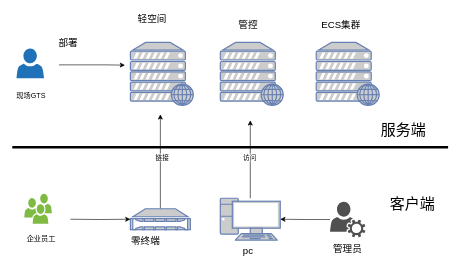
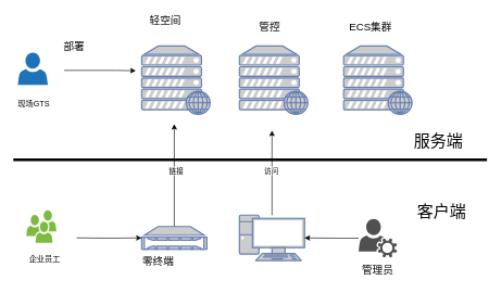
  <mxCell id="0" />
  <mxCell id="1" parent="0" />
  <mxCell id="2" value="" style="fontColor=#0066CC;verticalAlign=top;verticalLabelPosition=bottom;labelPosition=center;align=center;html=1;outlineConnect=0;fillColor=#CCCCCC;strokeColor=#6881B3;gradientColor=none;gradientDirection=north;strokeWidth=2;shape=mxgraph.networks.web_server;" vertex="1" parent="1"><mxGeometry x="217" y="70" width="105" height="105" as="geometry" /></mxCell>
  <mxCell id="3" value="" style="fontColor=#0066CC;verticalAlign=top;verticalLabelPosition=bottom;labelPosition=center;align=center;html=1;outlineConnect=0;fillColor=#CCCCCC;strokeColor=#6881B3;gradientColor=none;gradientDirection=north;strokeWidth=2;shape=mxgraph.networks.web_server;" vertex="1" parent="1"><mxGeometry x="367" y="70" width="105" height="105" as="geometry" /></mxCell>
  <mxCell id="4" value="" style="fontColor=#0066CC;verticalAlign=top;verticalLabelPosition=bottom;labelPosition=center;align=center;html=1;outlineConnect=0;fillColor=#CCCCCC;strokeColor=#6881B3;gradientColor=none;gradientDirection=north;strokeWidth=2;shape=mxgraph.networks.web_server;" vertex="1" parent="1"><mxGeometry x="527" y="70" width="105" height="105" as="geometry" /></mxCell>
  <mxCell id="5" value="" style="edgeStyle=orthogonalEdgeStyle;rounded=0;orthogonalLoop=1;jettySize=auto;html=1;" edge="1" parent="1" source="7"><mxGeometry relative="1" as="geometry"><mxPoint x="417" y="200" as="targetPoint" /></mxGeometry></mxCell>
  <mxCell id="6" value="访问" style="edgeLabel;html=1;align=center;verticalAlign=middle;resizable=0;points=[];" vertex="1" connectable="0" parent="5"><mxGeometry x="0.061" y="2" relative="1" as="geometry"><mxPoint as="offset" /></mxGeometry></mxCell>
  <mxCell id="7" value="" style="fontColor=#0066CC;verticalAlign=top;verticalLabelPosition=bottom;labelPosition=center;align=center;html=1;outlineConnect=0;fillColor=#CCCCCC;strokeColor=#6881B3;gradientColor=none;gradientDirection=north;strokeWidth=2;shape=mxgraph.networks.pc;" vertex="1" parent="1"><mxGeometry x="367" y="330" width="100" height="70" as="geometry" /></mxCell>
  <mxCell id="8" value="" style="edgeStyle=orthogonalEdgeStyle;rounded=0;orthogonalLoop=1;jettySize=auto;html=1;" edge="1" parent="1" source="10"><mxGeometry relative="1" as="geometry"><mxPoint x="267" y="190" as="targetPoint" /></mxGeometry></mxCell>
  <mxCell id="9" value="链接" style="edgeLabel;html=1;align=center;verticalAlign=middle;resizable=0;points=[];" vertex="1" connectable="0" parent="8"><mxGeometry x="0.086" y="-2" relative="1" as="geometry"><mxPoint as="offset" /></mxGeometry></mxCell>
  <mxCell id="10" value="" style="fontColor=#0066CC;verticalAlign=top;verticalLabelPosition=bottom;labelPosition=center;align=center;html=1;outlineConnect=0;fillColor=#CCCCCC;strokeColor=#6881B3;gradientColor=none;gradientDirection=north;strokeWidth=2;shape=mxgraph.networks.nas_filer;" vertex="1" parent="1"><mxGeometry x="217" y="347.5" width="100" height="35" as="geometry" /></mxCell>
  <mxCell id="11" value="" style="edgeStyle=orthogonalEdgeStyle;rounded=0;orthogonalLoop=1;jettySize=auto;html=1;" edge="1" parent="1"><mxGeometry relative="1" as="geometry"><mxPoint x="98" y="107.5" as="sourcePoint" /><mxPoint x="208" y="108" as="targetPoint" /><Array as="points"><mxPoint x="177" y="108" /><mxPoint x="177" y="108" /></Array></mxGeometry></mxCell>
  <mxCell id="12" value="现场GTS" style="text;html=1;align=center;verticalAlign=middle;resizable=0;points=[];autosize=1;strokeColor=none;strokeWidth=16;" vertex="1" parent="1"><mxGeometry x="21" y="150" width="60" height="20" as="geometry" /></mxCell>
  <mxCell id="13" value="部署" style="text;html=1;align=center;verticalAlign=middle;resizable=0;points=[];autosize=1;strokeColor=none;strokeWidth=20;fontSize=16;" vertex="1" parent="1"><mxGeometry x="88" y="60" width="50" height="20" as="geometry" /></mxCell>
  <mxCell id="14" value="轻空间" style="text;html=1;align=center;verticalAlign=middle;resizable=0;points=[];autosize=1;strokeColor=none;strokeWidth=16;fontSize=16;" vertex="1" parent="1"><mxGeometry x="223" y="20" width="60" height="20" as="geometry" /></mxCell>
  <mxCell id="15" value="管控" style="text;html=1;align=center;verticalAlign=middle;resizable=0;points=[];autosize=1;strokeColor=none;strokeWidth=16;fontSize=16;" vertex="1" parent="1"><mxGeometry x="388" y="30" width="50" height="20" as="geometry" /></mxCell>
  <mxCell id="16" value="ECS集群" style="text;html=1;align=center;verticalAlign=middle;resizable=0;points=[];autosize=1;strokeColor=none;strokeWidth=16;fontSize=16;" vertex="1" parent="1"><mxGeometry x="528" y="30" width="80" height="20" as="geometry" /></mxCell>
  <mxCell id="17" value="" style="edgeStyle=orthogonalEdgeStyle;rounded=0;orthogonalLoop=1;jettySize=auto;html=1;" edge="1" parent="1" target="10"><mxGeometry relative="1" as="geometry"><mxPoint x="117" y="365" as="sourcePoint" /></mxGeometry></mxCell>
  <mxCell id="18" value="" style="pointerEvents=1;shadow=0;dashed=0;html=1;strokeColor=none;labelPosition=center;verticalLabelPosition=bottom;verticalAlign=top;outlineConnect=0;align=center;shape=mxgraph.office.users.users;fillColor=#7FBA42;" vertex="1" parent="1"><mxGeometry x="40" y="322.5" width="46" height="50" as="geometry" /></mxCell>
  <mxCell id="19" value="企业员工" style="text;html=1;align=center;verticalAlign=middle;resizable=0;points=[];autosize=1;strokeColor=none;strokeWidth=16;" vertex="1" parent="1"><mxGeometry x="38" y="387.5" width="60" height="20" as="geometry" /></mxCell>
  <mxCell id="20" value="" style="pointerEvents=1;shadow=0;dashed=0;html=1;strokeColor=none;labelPosition=center;verticalLabelPosition=bottom;verticalAlign=top;outlineConnect=0;align=center;shape=mxgraph.office.users.user;fillColor=#2072B8;" vertex="1" parent="1"><mxGeometry x="27" y="80" width="46" height="50" as="geometry" /></mxCell>
  <mxCell id="21" value="" style="edgeStyle=orthogonalEdgeStyle;rounded=0;orthogonalLoop=1;jettySize=auto;html=1;" edge="1" parent="1" source="22" target="7"><mxGeometry relative="1" as="geometry" /></mxCell>
  <mxCell id="22" value="" style="pointerEvents=1;shadow=0;dashed=0;html=1;strokeColor=none;fillColor=#505050;labelPosition=center;verticalLabelPosition=bottom;verticalAlign=top;outlineConnect=0;align=center;shape=mxgraph.office.users.user_services;" vertex="1" parent="1"><mxGeometry x="550" y="336" width="59" height="59" as="geometry" /></mxCell>
  <mxCell id="23" value="管理员" style="text;html=1;align=center;verticalAlign=middle;resizable=0;points=[];autosize=1;strokeColor=none;fontSize=16;" vertex="1" parent="1"><mxGeometry x="549" y="405" width="60" height="20" as="geometry" /></mxCell>
  <mxCell id="24" value="" style="line;strokeWidth=4;html=1;perimeter=backbonePerimeter;points=[];outlineConnect=0;" vertex="1" parent="1"><mxGeometry x="20" y="240" width="727" height="10" as="geometry" /></mxCell>
  <mxCell id="25" value="&lt;font style=&quot;font-size: 25px&quot;&gt;服务端&lt;/font&gt;" style="text;html=1;align=center;verticalAlign=middle;resizable=0;points=[];autosize=1;strokeColor=none;" vertex="1" parent="1"><mxGeometry x="627" y="205" width="90" height="20" as="geometry" /></mxCell>
- <mxCell id="26" value="&lt;font style=&quot;font-size: 25px&quot;&gt;客户端&lt;/font&gt;" style="text;html=1;align=center;verticalAlign=middle;resizable=0;points=[];autosize=1;strokeColor=none;" vertex="1" parent="1"><mxGeometry x="642" y="327.5" width="90" height="20" as="geometry" /></mxCell>
- <mxCell id="27" value="pc" style="text;html=1;align=center;verticalAlign=middle;resizable=0;points=[];autosize=1;strokeColor=none;fontSize=16;" vertex="1" parent="1"><mxGeometry x="398" y="407.5" width="30" height="20" as="geometry" /></mxCell>
+ <mxCell id="26" value="&lt;font style=&quot;font-size: 25px&quot;&gt;客户端&lt;/font&gt;" style="text;html=1;align=center;verticalAlign=middle;resizable=0;points=[];autosize=1;strokeColor=none;" vertex="1" parent="1"><mxGeometry x="632" y="312.5" width="90" height="20" as="geometry" /></mxCell>
  <mxCell id="28" value="零终端" style="text;html=1;align=center;verticalAlign=middle;resizable=0;points=[];autosize=1;strokeColor=none;fontSize=16;" vertex="1" parent="1"><mxGeometry x="212" y="390" width="60" height="20" as="geometry" /></mxCell>
